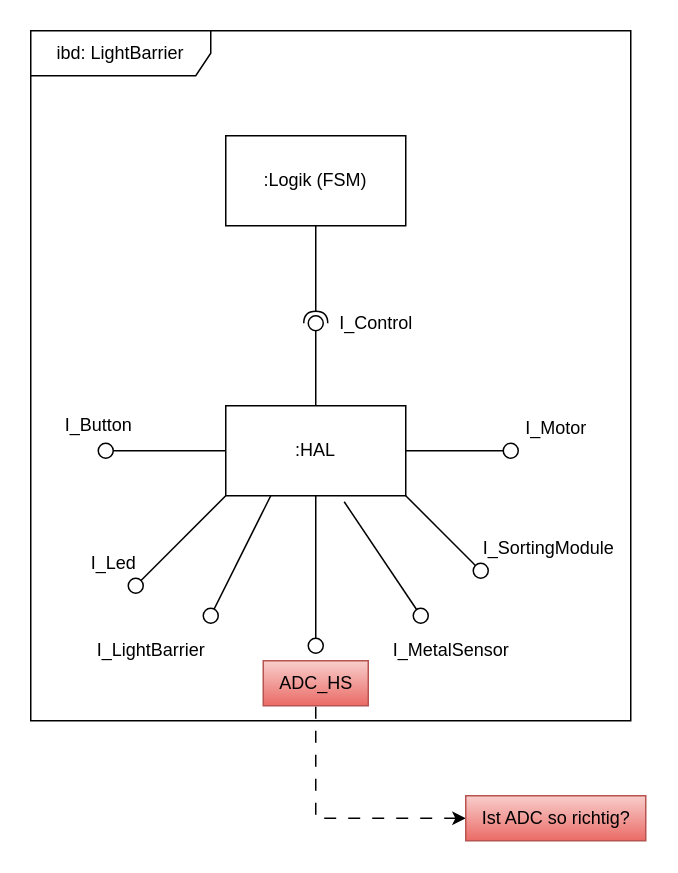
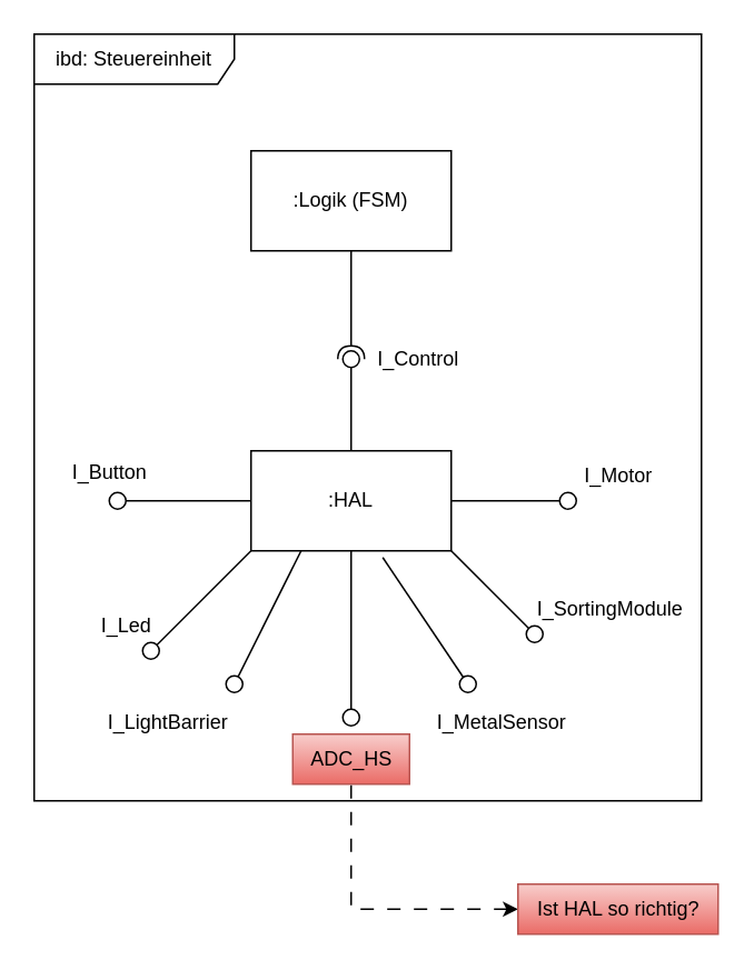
  <mxCell id="0" />
  <mxCell id="1" parent="0" />
  <mxCell id="2" value=":Logik (FSM)" style="rounded=0;whiteSpace=wrap;html=1;" vertex="1" parent="1"><mxGeometry x="150" y="90" width="120" height="60" as="geometry" /></mxCell>
  <mxCell id="3" value="" style="rounded=0;orthogonalLoop=1;jettySize=auto;html=1;endArrow=halfCircle;endFill=0;endSize=6;strokeWidth=1;sketch=0;" edge="1" target="5" parent="1" source="2"><mxGeometry relative="1" as="geometry"><mxPoint x="240" y="335" as="sourcePoint" /></mxGeometry></mxCell>
  <mxCell id="4" value="" style="rounded=0;orthogonalLoop=1;jettySize=auto;html=1;endArrow=oval;endFill=0;sketch=0;sourcePerimeterSpacing=0;targetPerimeterSpacing=0;endSize=10;" edge="1" target="5" parent="1" source="6"><mxGeometry relative="1" as="geometry"><mxPoint x="210" y="310" as="sourcePoint" /></mxGeometry></mxCell>
  <mxCell id="5" value="" style="ellipse;whiteSpace=wrap;html=1;align=center;aspect=fixed;fillColor=none;strokeColor=none;resizable=0;perimeter=centerPerimeter;rotatable=0;allowArrows=0;points=[];outlineConnect=1;" vertex="1" parent="1"><mxGeometry x="205" y="210" width="10" height="10" as="geometry" /></mxCell>
  <mxCell id="6" value=":HAL" style="rounded=0;whiteSpace=wrap;html=1;" vertex="1" parent="1"><mxGeometry x="150" y="270" width="120" height="60" as="geometry" /></mxCell>
  <mxCell id="7" value="I_Control" style="text;html=1;align=center;verticalAlign=middle;resizable=0;points=[];autosize=1;strokeColor=none;fillColor=none;" vertex="1" parent="1"><mxGeometry x="215" y="200" width="70" height="30" as="geometry" /></mxCell>
  <mxCell id="8" value="" style="rounded=0;orthogonalLoop=1;jettySize=auto;html=1;endArrow=oval;endFill=0;sketch=0;sourcePerimeterSpacing=0;targetPerimeterSpacing=0;endSize=10;exitX=0;exitY=0.5;exitDx=0;exitDy=0;" edge="1" parent="1" source="6"><mxGeometry relative="1" as="geometry"><mxPoint x="220" y="280" as="sourcePoint" /><mxPoint x="70" y="300" as="targetPoint" /></mxGeometry></mxCell>
  <mxCell id="9" value="" style="rounded=0;orthogonalLoop=1;jettySize=auto;html=1;endArrow=oval;endFill=0;sketch=0;sourcePerimeterSpacing=0;targetPerimeterSpacing=0;endSize=10;exitX=0.25;exitY=1;exitDx=0;exitDy=0;" edge="1" parent="1" source="6"><mxGeometry relative="1" as="geometry"><mxPoint x="160" y="310" as="sourcePoint" /><mxPoint x="140" y="410" as="targetPoint" /></mxGeometry></mxCell>
  <mxCell id="10" value="" style="rounded=0;orthogonalLoop=1;jettySize=auto;html=1;endArrow=oval;endFill=0;sketch=0;sourcePerimeterSpacing=0;targetPerimeterSpacing=0;endSize=10;exitX=0;exitY=1;exitDx=0;exitDy=0;" edge="1" parent="1" source="6"><mxGeometry relative="1" as="geometry"><mxPoint x="170" y="320" as="sourcePoint" /><mxPoint x="90" y="390" as="targetPoint" /></mxGeometry></mxCell>
  <mxCell id="11" value="" style="rounded=0;orthogonalLoop=1;jettySize=auto;html=1;endArrow=oval;endFill=0;sketch=0;sourcePerimeterSpacing=0;targetPerimeterSpacing=0;endSize=10;exitX=1;exitY=1;exitDx=0;exitDy=0;" edge="1" parent="1" source="6"><mxGeometry relative="1" as="geometry"><mxPoint x="180" y="330" as="sourcePoint" /><mxPoint x="320" y="380" as="targetPoint" /></mxGeometry></mxCell>
  <mxCell id="12" value="" style="rounded=0;orthogonalLoop=1;jettySize=auto;html=1;endArrow=oval;endFill=0;sketch=0;sourcePerimeterSpacing=0;targetPerimeterSpacing=0;endSize=10;exitX=1;exitY=0.5;exitDx=0;exitDy=0;" edge="1" parent="1" source="6"><mxGeometry relative="1" as="geometry"><mxPoint x="190" y="340" as="sourcePoint" /><mxPoint x="340" y="300" as="targetPoint" /></mxGeometry></mxCell>
  <mxCell id="13" value="" style="rounded=0;orthogonalLoop=1;jettySize=auto;html=1;endArrow=oval;endFill=0;sketch=0;sourcePerimeterSpacing=0;targetPerimeterSpacing=0;endSize=10;exitX=0.658;exitY=1.067;exitDx=0;exitDy=0;exitPerimeter=0;" edge="1" parent="1" source="6"><mxGeometry relative="1" as="geometry"><mxPoint x="200" y="350" as="sourcePoint" /><mxPoint x="280" y="410" as="targetPoint" /></mxGeometry></mxCell>
  <mxCell id="14" value="I_Motor" style="text;html=1;align=center;verticalAlign=middle;resizable=0;points=[];autosize=1;strokeColor=none;fillColor=none;" vertex="1" parent="1"><mxGeometry x="340" y="270" width="60" height="30" as="geometry" /></mxCell>
  <mxCell id="15" value="I_SortingModule" style="text;html=1;align=center;verticalAlign=middle;resizable=0;points=[];autosize=1;strokeColor=none;fillColor=none;" vertex="1" parent="1"><mxGeometry x="310" y="350" width="110" height="30" as="geometry" /></mxCell>
  <mxCell id="16" value="I_MetalSensor" style="text;html=1;align=center;verticalAlign=middle;resizable=0;points=[];autosize=1;strokeColor=none;fillColor=none;" vertex="1" parent="1"><mxGeometry x="250" y="418" width="100" height="30" as="geometry" /></mxCell>
  <mxCell id="17" value="I_LightBarrier" style="text;html=1;align=center;verticalAlign=middle;resizable=0;points=[];autosize=1;strokeColor=none;fillColor=none;" vertex="1" parent="1"><mxGeometry x="50" y="418" width="100" height="30" as="geometry" /></mxCell>
  <mxCell id="18" value="I_Led" style="text;html=1;align=center;verticalAlign=middle;resizable=0;points=[];autosize=1;strokeColor=none;fillColor=none;" vertex="1" parent="1"><mxGeometry x="50" y="360" width="50" height="30" as="geometry" /></mxCell>
  <mxCell id="19" value="I_Button" style="text;html=1;align=center;verticalAlign=middle;resizable=0;points=[];autosize=1;strokeColor=none;fillColor=none;" vertex="1" parent="1"><mxGeometry x="30" y="268" width="70" height="30" as="geometry" /></mxCell>
  <mxCell id="20" value="" style="rounded=0;orthogonalLoop=1;jettySize=auto;html=1;endArrow=oval;endFill=0;sketch=0;sourcePerimeterSpacing=0;targetPerimeterSpacing=0;endSize=10;exitX=0.5;exitY=1;exitDx=0;exitDy=0;" edge="1" parent="1" source="6"><mxGeometry relative="1" as="geometry"><mxPoint x="280" y="310" as="sourcePoint" /><mxPoint x="210" y="430" as="targetPoint" /></mxGeometry></mxCell>
  <mxCell id="21" value="ADC_HS" style="text;html=1;align=center;verticalAlign=middle;resizable=0;points=[];autosize=1;strokeColor=#b85450;fillColor=#f8cecc;gradientColor=#ea6b66;" vertex="1" parent="1"><mxGeometry x="175" y="440" width="70" height="30" as="geometry" /></mxCell>
  <mxCell id="22" style="edgeStyle=orthogonalEdgeStyle;rounded=0;orthogonalLoop=1;jettySize=auto;html=1;dashed=1;dashPattern=8 8;endArrow=none;endFill=0;startArrow=classic;startFill=1;" edge="1" parent="1" source="23" target="21"><mxGeometry relative="1" as="geometry" /></mxCell>
- <mxCell id="23" value="Ist ADC so richtig?" style="text;html=1;align=center;verticalAlign=middle;resizable=0;points=[];autosize=1;strokeColor=#b85450;fillColor=#f8cecc;gradientColor=#ea6b66;" vertex="1" parent="1"><mxGeometry x="310" y="530" width="120" height="30" as="geometry" /></mxCell>
- <mxCell id="24" value="ibd: LightBarrier" style="shape=umlFrame;whiteSpace=wrap;html=1;pointerEvents=0;width=120;height=30;" vertex="1" parent="1"><mxGeometry x="20" y="20" width="400" height="460" as="geometry" /></mxCell>
+ <mxCell id="23" value="Ist HAL so richtig?" style="text;html=1;align=center;verticalAlign=middle;resizable=0;points=[];autosize=1;strokeColor=#b85450;fillColor=#f8cecc;gradientColor=#ea6b66;" vertex="1" parent="1"><mxGeometry x="310" y="530" width="120" height="30" as="geometry" /></mxCell>
+ <mxCell id="24" value="ibd: Steuereinheit" style="shape=umlFrame;whiteSpace=wrap;html=1;pointerEvents=0;width=120;height=30;" vertex="1" parent="1"><mxGeometry x="20" y="20" width="400" height="460" as="geometry" /></mxCell>
